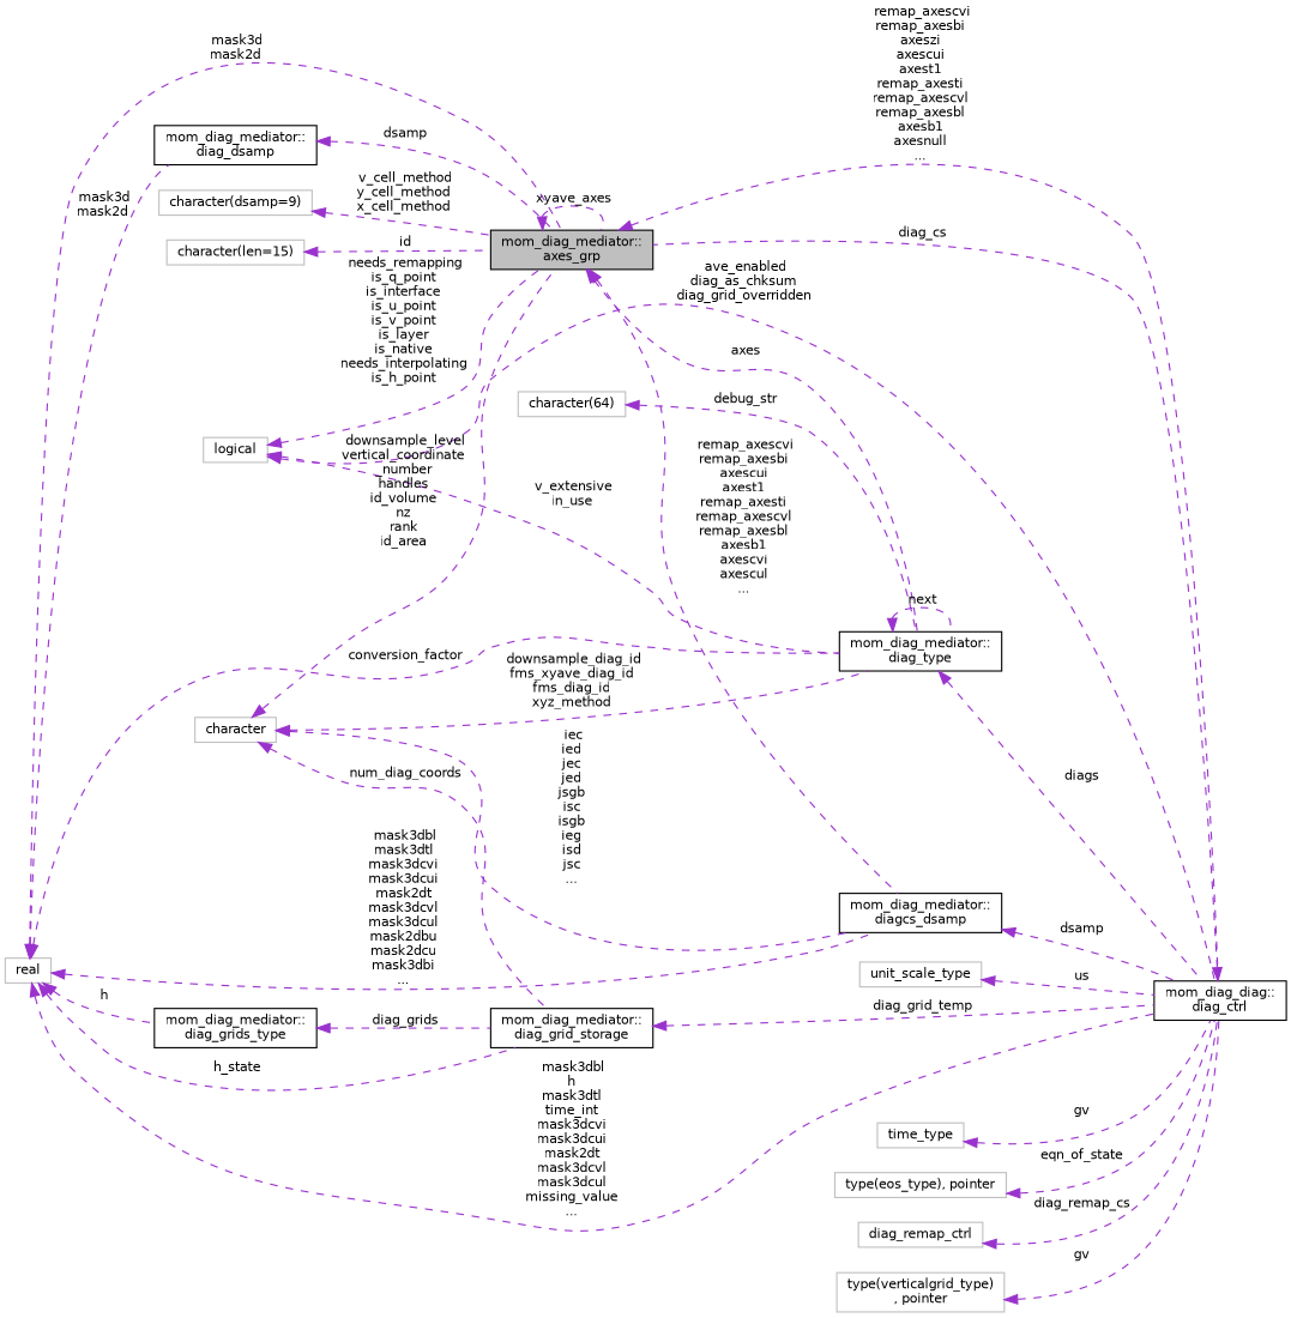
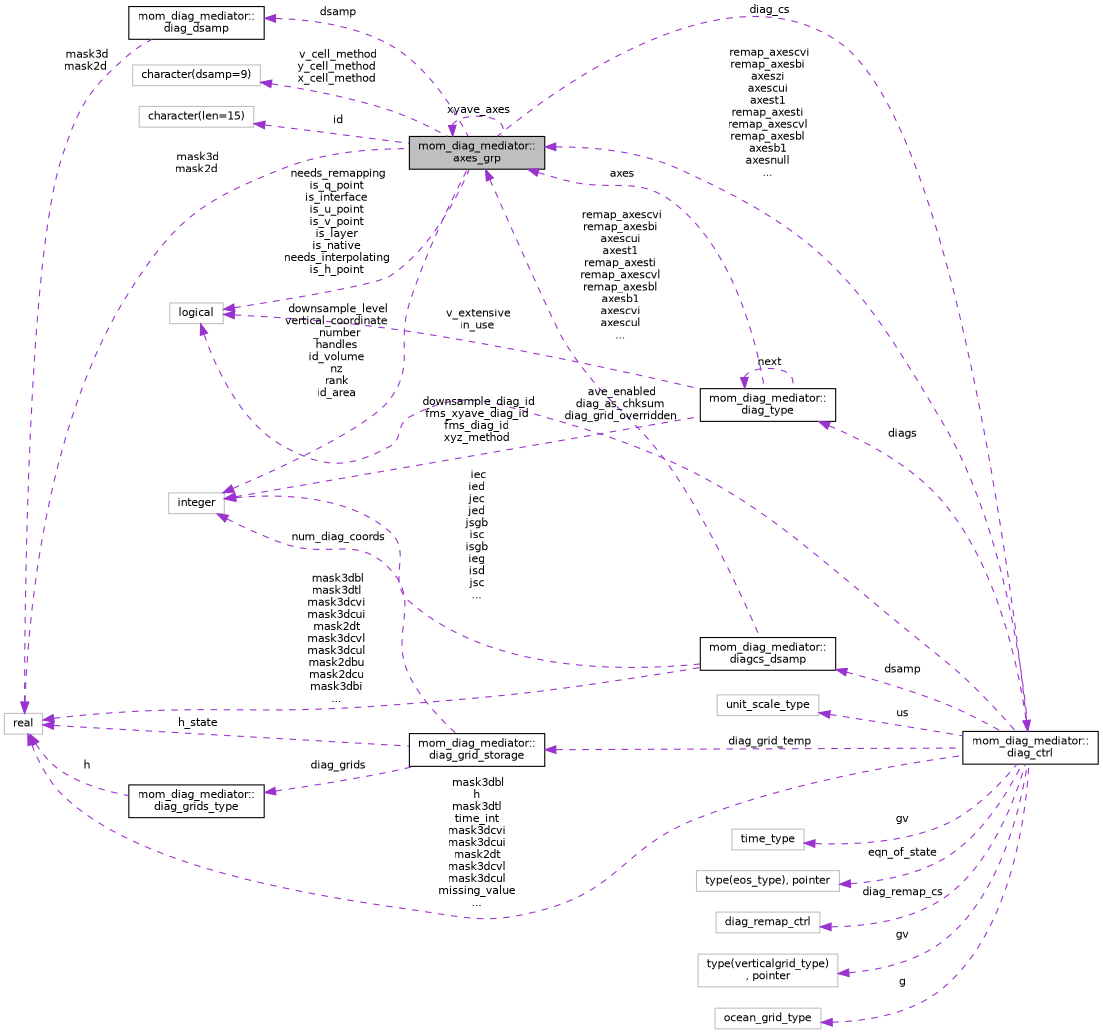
  digraph {
    rankdir=LR
    node [color=grey75 fillcolor=white fontname=Helvetica fontsize=10 shape=record style=filled]
    edge [color=darkorchid3 dir=back fontname=Helvetica fontsize=10 labelfontname=Helvetica labelfontsize=10 style=dashed]
    n1 [color=black fillcolor=grey75 fontcolor=black height=0.2 label="mom_diag_mediator::\laxes_grp" width=0.4]
-   n2 [color=black height=0.2 label="mom_diag_diag::\ldiag_ctrl" width=0.4]
+   n2 [color=black height=0.2 label="mom_diag_mediator::\ldiag_ctrl" width=0.4]
    n3 [color=black height=0.2 label="mom_diag_mediator::\ldiag_type" width=0.4]
    n4 [color=black height=0.2 label="mom_diag_mediator::\ldiagcs_dsamp" width=0.4]
    n5 [height=0.2 label=logical width=0.4]
    n6 [height=0.2 label=unit_scale_type width=0.4]
    n7 [color=black height=0.2 label="mom_diag_mediator::\ldiag_grid_storage" width=0.4]
    n8 [color=black height=0.2 label="mom_diag_mediator::\ldiag_grids_type" width=0.4]
    n9 [height=0.2 label=real width=0.4]
    n10 [color=black height=0.2 label="mom_diag_mediator::\ldiag_dsamp" width=0.4]
-   n11 [height=0.2 label=character width=0.4]
-   n12 [height=0.2 label="character(64)" width=0.4]
+   n11 [height=0.2 label=integer width=0.4]
    n13 [height=0.2 label=time_type width=0.4]
    n14 [height=0.2 label="type(eos_type), pointer" width=0.4]
    n15 [height=0.2 label=diag_remap_ctrl width=0.4]
    n16 [height=0.2 label="type(verticalgrid_type)\l, pointer" width=0.4]
+   n17 [height=0.2 label=ocean_grid_type width=0.4]
    n18 [height=0.2 label="character(dsamp=9)" width=0.4]
    n19 [height=0.2 label="character(len=15)" width=0.4]
    n1 -> n1 [label=" xyave_axes"]
    n1 -> n2 [label=" remap_axescvi\nremap_axesbi\naxeszi\naxescui\naxest1\nremap_axesti\nremap_axescvl\nremap_axesbl\naxesb1\naxesnull\n..."]
    n1 -> n3 [label=" axes"]
    n1 -> n4 [label=" remap_axescvi\nremap_axesbi\naxescui\naxest1\nremap_axesti\nremap_axescvl\nremap_axesbl\naxesb1\naxescvi\naxescul\n..."]
    n2 -> n1 [label=" diag_cs"]
    n3 -> n2 [label=" diags"]
    n3 -> n3 [label=" next"]
    n4 -> n2 [label=" dsamp"]
    n5 -> n1 [label=" needs_remapping\nis_q_point\nis_interface\nis_u_point\nis_v_point\nis_layer\nis_native\nneeds_interpolating\nis_h_point"]
    n5 -> n2 [label=" ave_enabled\ndiag_as_chksum\ndiag_grid_overridden"]
    n5 -> n3 [label=" v_extensive\nin_use"]
    n6 -> n2 [label=" us"]
    n7 -> n2 [label=" diag_grid_temp"]
    n8 -> n7 [label=" diag_grids"]
    n9 -> n1 [label=" mask3d\nmask2d"]
    n9 -> n2 [label=" mask3dbl\nh\nmask3dtl\ntime_int\nmask3dcvi\nmask3dcui\nmask2dt\nmask3dcvl\nmask3dcul\nmissing_value\n..."]
-   n9 -> n3 [label=" conversion_factor"]
    n9 -> n4 [label=" mask3dbl\nmask3dtl\nmask3dcvi\nmask3dcui\nmask2dt\nmask3dcvl\nmask3dcul\nmask2dbu\nmask2dcu\nmask3dbi\n..."]
    n9 -> n7 [label=" h_state"]
    n9 -> n8 [label=" h"]
    n9 -> n10 [label=" mask3d\nmask2d"]
    n10 -> n1 [label=" dsamp"]
    n11 -> n1 [label=" downsample_level\nvertical_coordinate\l_number\nhandles\nid_volume\nnz\nrank\nid_area"]
    n11 -> n3 [label=" downsample_diag_id\nfms_xyave_diag_id\nfms_diag_id\nxyz_method"]
    n11 -> n4 [label=" iec\nied\njec\njed\njsgb\nisc\nisgb\nieg\nisd\njsc\n..."]
    n11 -> n7 [label=" num_diag_coords"]
-   n12 -> n3 [label=" debug_str"]
    n13 -> n2 [label=" gv"]
    n14 -> n2 [label=" eqn_of_state"]
    n15 -> n2 [label=" diag_remap_cs"]
    n16 -> n2 [label=" gv"]
+   n17 -> n2 [label=" g"]
    n18 -> n1 [label=" v_cell_method\ny_cell_method\nx_cell_method"]
    n19 -> n1 [label=" id"]
  }
